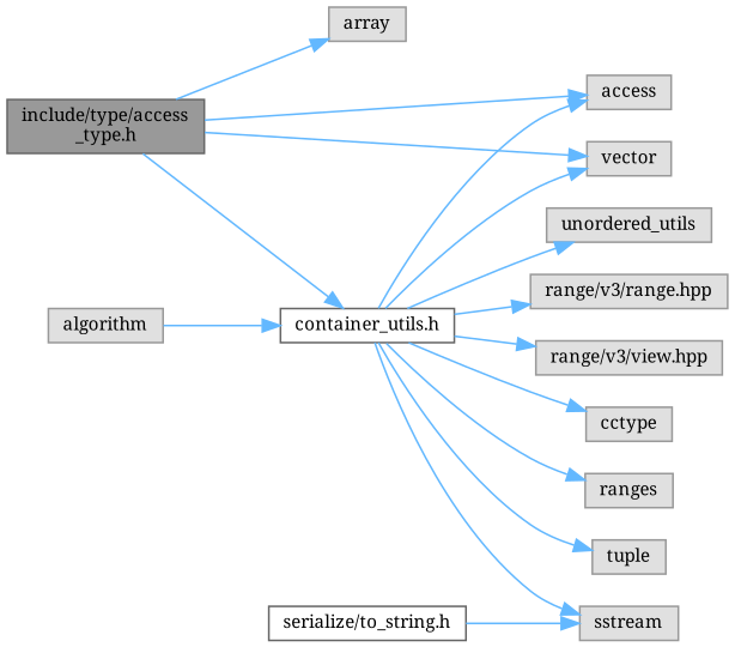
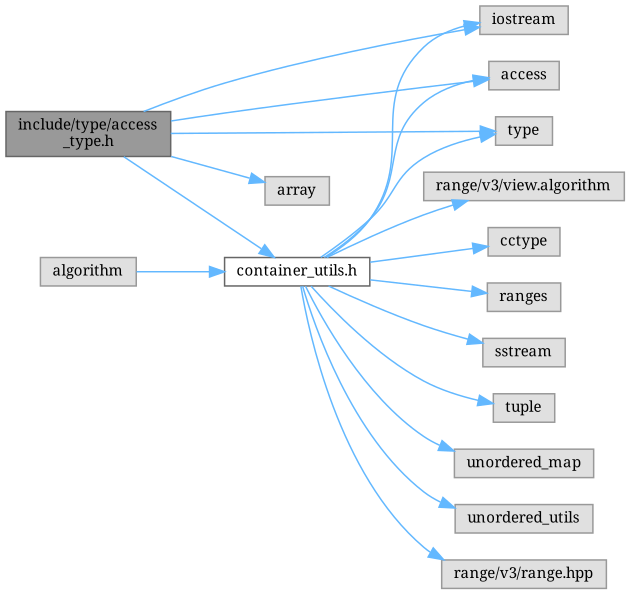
  digraph {
    fontname="Noto Serif"
    rankdir=LR
    node [color=grey60 fillcolor="#E0E0E0" fontname="Noto Serif" fontsize=10 shape=box style=filled]
    edge [color=steelblue1 fontname="Noto Serif" fontsize=10 labelfontname=Helvetica labelfontsize=10 style=solid]
    n1 [color=gray40 fillcolor=grey60 fontcolor=black height=0.2 label="include/type/access\l_type.h" width=0.4]
    n2 [height=0.2 label=array width=0.4]
+   n3 [height=0.2 label=iostream width=0.4]
    n4 [height=0.2 label=access width=0.4]
    n5 [color=grey40 fillcolor=white height=0.2 label="container_utils.h" width=0.4]
-   n6 [height=0.2 label=vector width=0.4]
+   n6 [height=0.2 label=type width=0.4]
    n7 [height=0.2 label=cctype width=0.4]
    n8 [height=0.2 label=ranges width=0.4]
    n9 [height=0.2 label=sstream width=0.4]
    n10 [height=0.2 label=tuple width=0.4]
+   n11 [height=0.2 label=unordered_map width=0.4]
    n12 [height=0.2 label=unordered_utils width=0.4]
    n13 [height=0.2 label="range/v3/range.hpp" width=0.4]
-   n14 [height=0.2 label="range/v3/view.hpp" width=0.4]
-   n15 [color=grey40 fillcolor=white height=0.2 label="serialize/to_string.h" width=0.4]
+   n14 [height=0.2 label="range/v3/view.algorithm" width=0.4]
    n16 [height=0.2 label=algorithm width=0.4]
    n1 -> n2
+   n1 -> n3
    n1 -> n4
    n1 -> n5
    n1 -> n6
+   n5 -> n3
    n5 -> n4
    n5 -> n6
    n5 -> n7
    n5 -> n8
    n5 -> n9
    n5 -> n10
+   n5 -> n11
    n5 -> n12
    n5 -> n13
    n5 -> n14
-   n15 -> n9
    n16 -> n5
  }
